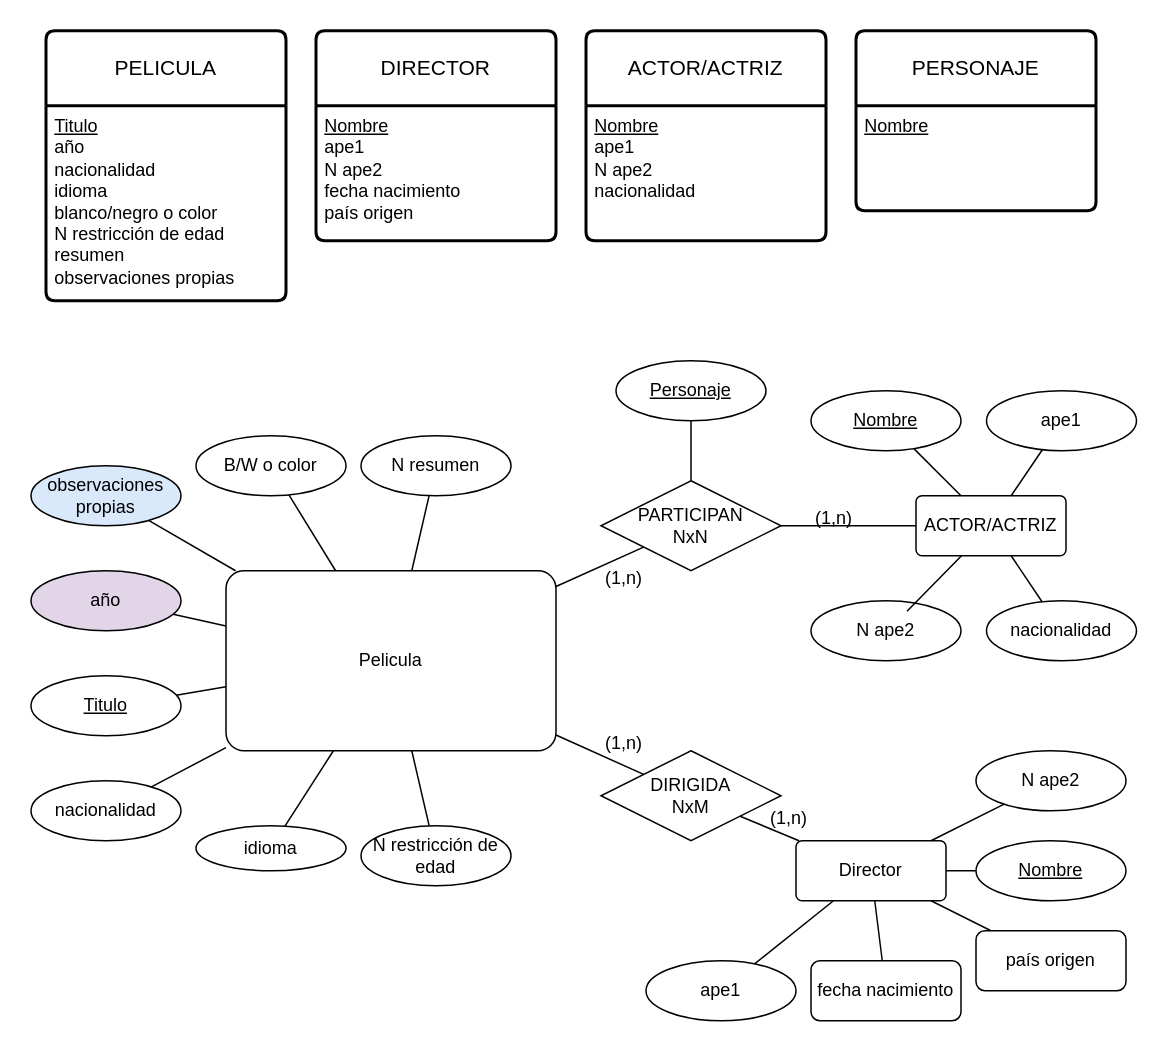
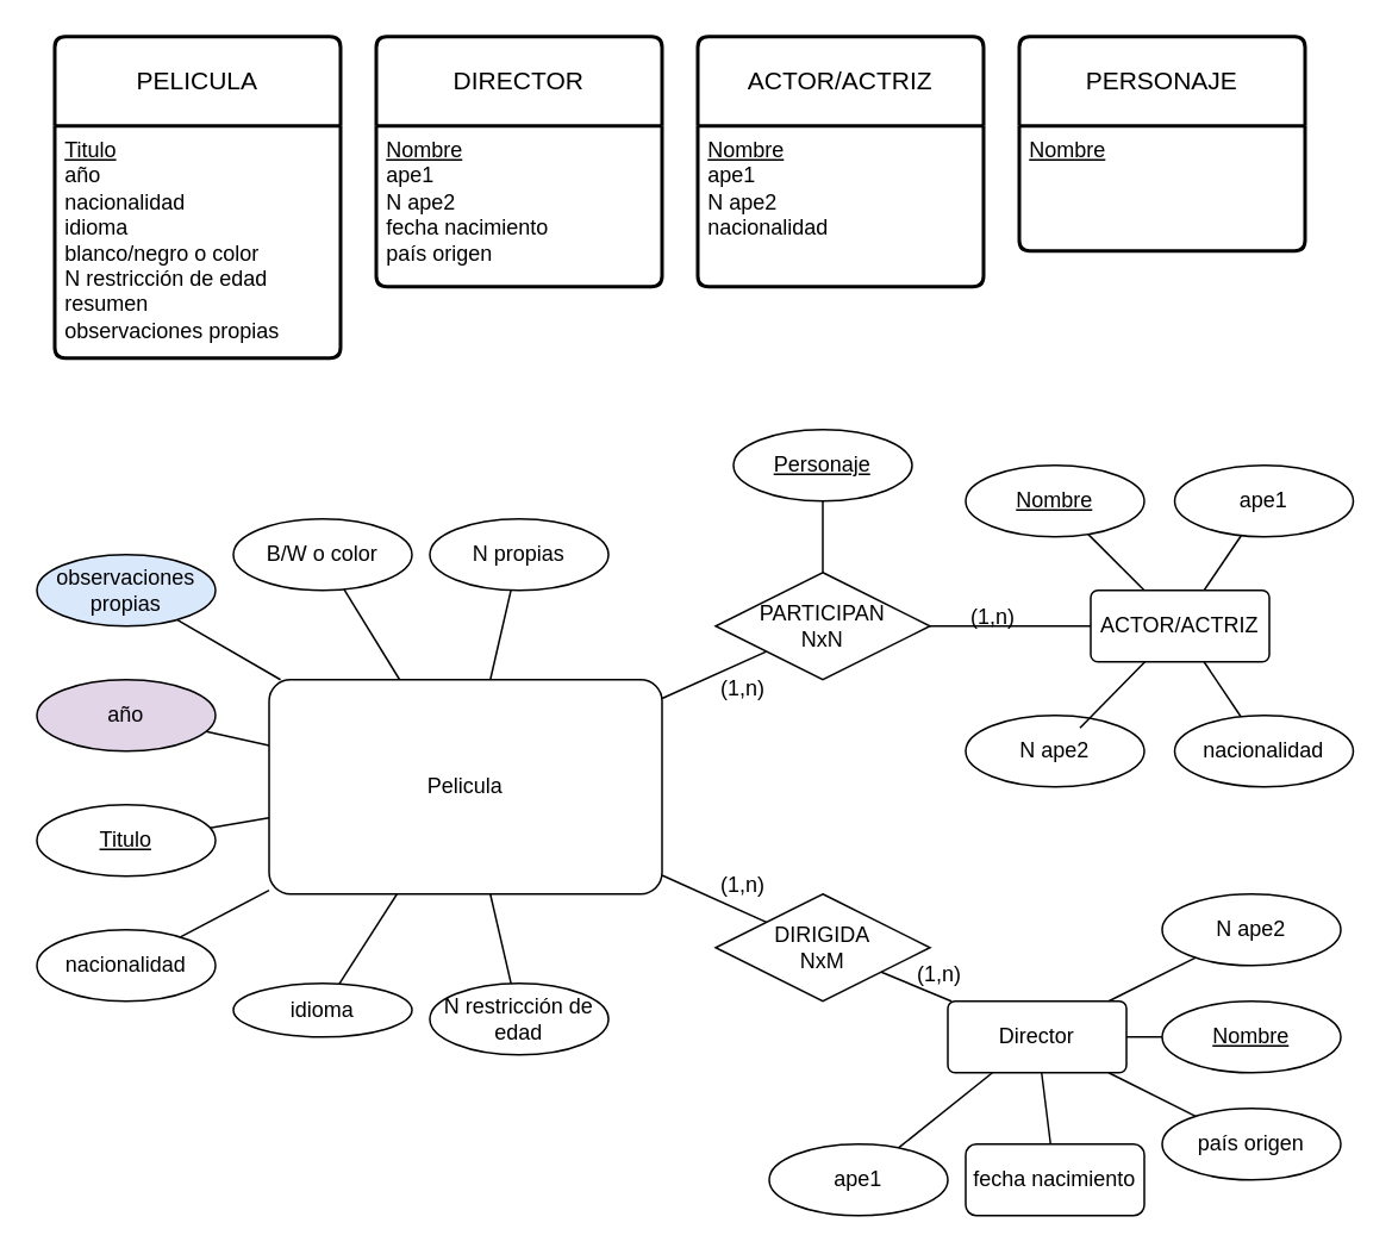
  <mxCell id="0" />
  <mxCell id="1" parent="0" />
  <mxCell id="2" value="PELICULA" style="swimlane;childLayout=stackLayout;horizontal=1;startSize=50;horizontalStack=0;rounded=1;fontSize=14;fontStyle=0;strokeWidth=2;resizeParent=0;resizeLast=1;shadow=0;dashed=0;align=center;arcSize=4;whiteSpace=wrap;html=1;" vertex="1" parent="1"><mxGeometry x="30" y="20" width="160" height="180" as="geometry" /></mxCell>
  <mxCell id="3" value="&lt;u&gt;Titulo&lt;br&gt;&lt;/u&gt;año&lt;br&gt;nacionalidad&lt;br&gt;idioma&lt;br&gt;blanco/negro o color&lt;br&gt;N restricción de edad&lt;br&gt;resumen&lt;br&gt;observaciones propias" style="align=left;strokeColor=none;fillColor=none;spacingLeft=4;fontSize=12;verticalAlign=top;resizable=0;rotatable=0;part=1;html=1;" vertex="1" parent="2"><mxGeometry y="50" width="160" height="130" as="geometry" /></mxCell>
  <mxCell id="4" value="DIRECTOR" style="swimlane;childLayout=stackLayout;horizontal=1;startSize=50;horizontalStack=0;rounded=1;fontSize=14;fontStyle=0;strokeWidth=2;resizeParent=0;resizeLast=1;shadow=0;dashed=0;align=center;arcSize=4;whiteSpace=wrap;html=1;" vertex="1" parent="1"><mxGeometry x="210" y="20" width="160" height="140" as="geometry" /></mxCell>
  <mxCell id="5" value="&lt;u&gt;Nombre&lt;/u&gt;&lt;br&gt;ape1&lt;br&gt;N ape2&lt;br&gt;fecha nacimiento&lt;br&gt;país origen" style="align=left;strokeColor=none;fillColor=none;spacingLeft=4;fontSize=12;verticalAlign=top;resizable=0;rotatable=0;part=1;html=1;" vertex="1" parent="4"><mxGeometry y="50" width="160" height="90" as="geometry" /></mxCell>
  <mxCell id="6" value="ACTOR/ACTRIZ" style="swimlane;childLayout=stackLayout;horizontal=1;startSize=50;horizontalStack=0;rounded=1;fontSize=14;fontStyle=0;strokeWidth=2;resizeParent=0;resizeLast=1;shadow=0;dashed=0;align=center;arcSize=4;whiteSpace=wrap;html=1;" vertex="1" parent="1"><mxGeometry x="390" y="20" width="160" height="140" as="geometry" /></mxCell>
  <mxCell id="7" value="&lt;u&gt;Nombre&lt;/u&gt;&lt;br&gt;ape1&lt;br&gt;N ape2&lt;br&gt;nacionalidad" style="align=left;strokeColor=none;fillColor=none;spacingLeft=4;fontSize=12;verticalAlign=top;resizable=0;rotatable=0;part=1;html=1;" vertex="1" parent="6"><mxGeometry y="50" width="160" height="90" as="geometry" /></mxCell>
  <mxCell id="8" value="Pelicula" style="rounded=1;arcSize=10;whiteSpace=wrap;html=1;align=center;" vertex="1" parent="1"><mxGeometry x="150" y="380" width="220" height="120" as="geometry" /></mxCell>
  <mxCell id="9" value="Titulo" style="ellipse;whiteSpace=wrap;html=1;align=center;fontStyle=4;" vertex="1" parent="1"><mxGeometry x="20" y="450" width="100" height="40" as="geometry" /></mxCell>
  <mxCell id="10" value="observaciones propias" style="ellipse;whiteSpace=wrap;html=1;align=center;fillColor=#dae8fc;" vertex="1" parent="1"><mxGeometry x="20" y="310" width="100" height="40" as="geometry" /></mxCell>
  <mxCell id="11" value="ape1" style="ellipse;whiteSpace=wrap;html=1;align=center;" vertex="1" parent="1"><mxGeometry x="657" y="260" width="100" height="40" as="geometry" /></mxCell>
  <mxCell id="12" value="N ape2" style="ellipse;whiteSpace=wrap;html=1;align=center;" vertex="1" parent="1"><mxGeometry x="650" y="500" width="100" height="40" as="geometry" /></mxCell>
  <mxCell id="13" value="ape1" style="ellipse;whiteSpace=wrap;html=1;align=center;" vertex="1" parent="1"><mxGeometry x="430" y="640" width="100" height="40" as="geometry" /></mxCell>
- <mxCell id="14" value="N resumen" style="ellipse;whiteSpace=wrap;html=1;align=center;" vertex="1" parent="1"><mxGeometry x="240" y="290" width="100" height="40" as="geometry" /></mxCell>
+ <mxCell id="14" value="N propias" style="ellipse;whiteSpace=wrap;html=1;align=center;" vertex="1" parent="1"><mxGeometry x="240" y="290" width="100" height="40" as="geometry" /></mxCell>
  <mxCell id="15" value="N restricción de edad" style="ellipse;whiteSpace=wrap;html=1;align=center;" vertex="1" parent="1"><mxGeometry x="240" y="550" width="100" height="40" as="geometry" /></mxCell>
  <mxCell id="16" value="B/W o color" style="ellipse;whiteSpace=wrap;html=1;align=center;" vertex="1" parent="1"><mxGeometry x="130" y="290" width="100" height="40" as="geometry" /></mxCell>
  <mxCell id="17" value="idioma" style="ellipse;whiteSpace=wrap;html=1;align=center;" vertex="1" parent="1"><mxGeometry x="130" y="550" width="100" height="30" as="geometry" /></mxCell>
  <mxCell id="18" value="nacionalidad" style="ellipse;whiteSpace=wrap;html=1;align=center;" vertex="1" parent="1"><mxGeometry x="20" y="520" width="100" height="40" as="geometry" /></mxCell>
  <mxCell id="19" value="año" style="ellipse;whiteSpace=wrap;html=1;align=center;fillColor=#e1d5e7;" vertex="1" parent="1"><mxGeometry x="20" y="380" width="100" height="40" as="geometry" /></mxCell>
  <mxCell id="20" value="PERSONAJE" style="swimlane;childLayout=stackLayout;horizontal=1;startSize=50;horizontalStack=0;rounded=1;fontSize=14;fontStyle=0;strokeWidth=2;resizeParent=0;resizeLast=1;shadow=0;dashed=0;align=center;arcSize=4;whiteSpace=wrap;html=1;" vertex="1" parent="1"><mxGeometry x="570" y="20" width="160" height="120" as="geometry" /></mxCell>
  <mxCell id="21" value="&lt;u&gt;Nombre&lt;/u&gt;&lt;br&gt;" style="align=left;strokeColor=none;fillColor=none;spacingLeft=4;fontSize=12;verticalAlign=top;resizable=0;rotatable=0;part=1;html=1;" vertex="1" parent="20"><mxGeometry y="50" width="160" height="70" as="geometry" /></mxCell>
  <mxCell id="22" value="Director" style="rounded=1;arcSize=10;whiteSpace=wrap;html=1;align=center;" vertex="1" parent="1"><mxGeometry x="530" y="560" width="100" height="40" as="geometry" /></mxCell>
  <mxCell id="23" value="" style="endArrow=none;html=1;rounded=0;" edge="1" parent="1" source="8" target="14"><mxGeometry relative="1" as="geometry"><mxPoint x="290" y="310" as="sourcePoint" /><mxPoint x="450" y="310" as="targetPoint" /></mxGeometry></mxCell>
  <mxCell id="24" value="" style="endArrow=none;html=1;rounded=0;" edge="1" parent="1" source="8" target="16"><mxGeometry relative="1" as="geometry"><mxPoint x="284" y="390" as="sourcePoint" /><mxPoint x="295" y="340" as="targetPoint" /></mxGeometry></mxCell>
  <mxCell id="25" value="" style="endArrow=none;html=1;rounded=0;" edge="1" parent="1" source="8" target="10"><mxGeometry relative="1" as="geometry"><mxPoint x="294" y="400" as="sourcePoint" /><mxPoint x="305" y="350" as="targetPoint" /></mxGeometry></mxCell>
  <mxCell id="26" value="" style="endArrow=none;html=1;rounded=0;" edge="1" parent="1" source="19" target="8"><mxGeometry relative="1" as="geometry"><mxPoint x="304" y="410" as="sourcePoint" /><mxPoint x="315" y="360" as="targetPoint" /></mxGeometry></mxCell>
  <mxCell id="27" value="" style="endArrow=none;html=1;rounded=0;" edge="1" parent="1" source="9" target="8"><mxGeometry relative="1" as="geometry"><mxPoint x="314" y="420" as="sourcePoint" /><mxPoint x="325" y="370" as="targetPoint" /></mxGeometry></mxCell>
  <mxCell id="28" value="" style="endArrow=none;html=1;rounded=0;" edge="1" parent="1" source="18" target="8"><mxGeometry relative="1" as="geometry"><mxPoint x="324" y="430" as="sourcePoint" /><mxPoint x="335" y="380" as="targetPoint" /></mxGeometry></mxCell>
  <mxCell id="29" value="" style="endArrow=none;html=1;rounded=0;" edge="1" parent="1" source="17" target="8"><mxGeometry relative="1" as="geometry"><mxPoint x="334" y="440" as="sourcePoint" /><mxPoint x="345" y="390" as="targetPoint" /></mxGeometry></mxCell>
  <mxCell id="30" value="" style="endArrow=none;html=1;rounded=0;" edge="1" parent="1" source="15" target="8"><mxGeometry relative="1" as="geometry"><mxPoint x="344" y="450" as="sourcePoint" /><mxPoint x="355" y="400" as="targetPoint" /></mxGeometry></mxCell>
  <mxCell id="31" value="DIRIGIDA&lt;br&gt;NxM" style="shape=rhombus;perimeter=rhombusPerimeter;whiteSpace=wrap;html=1;align=center;" vertex="1" parent="1"><mxGeometry x="400" y="500" width="120" height="60" as="geometry" /></mxCell>
  <mxCell id="32" value="" style="endArrow=none;html=1;rounded=0;" edge="1" parent="1" source="8" target="31"><mxGeometry relative="1" as="geometry"><mxPoint x="290" y="310" as="sourcePoint" /><mxPoint x="450" y="310" as="targetPoint" /></mxGeometry></mxCell>
  <mxCell id="33" value="" style="endArrow=none;html=1;rounded=0;" edge="1" parent="1" source="31" target="22"><mxGeometry relative="1" as="geometry"><mxPoint x="380" y="500" as="sourcePoint" /><mxPoint x="438" y="526" as="targetPoint" /></mxGeometry></mxCell>
  <mxCell id="34" value="Nombre" style="ellipse;whiteSpace=wrap;html=1;align=center;fontStyle=4;" vertex="1" parent="1"><mxGeometry x="650" y="560" width="100" height="40" as="geometry" /></mxCell>
  <mxCell id="35" value="fecha nacimiento" style="whiteSpace=wrap;html=1;align=center;rounded=1;" vertex="1" parent="1"><mxGeometry x="540" y="640" width="100" height="40" as="geometry" /></mxCell>
- <mxCell id="36" value="país origen" style="whiteSpace=wrap;html=1;align=center;rounded=1;" vertex="1" parent="1"><mxGeometry x="650" y="620" width="100" height="40" as="geometry" /></mxCell>
+ <mxCell id="36" value="país origen" style="ellipse;whiteSpace=wrap;html=1;align=center;" vertex="1" parent="1"><mxGeometry x="650" y="620" width="100" height="40" as="geometry" /></mxCell>
  <mxCell id="37" value="" style="endArrow=none;html=1;rounded=0;" edge="1" parent="1" source="13" target="22"><mxGeometry relative="1" as="geometry"><mxPoint x="290" y="310" as="sourcePoint" /><mxPoint x="450" y="310" as="targetPoint" /></mxGeometry></mxCell>
  <mxCell id="38" value="" style="endArrow=none;html=1;rounded=0;" edge="1" parent="1" source="35" target="22"><mxGeometry relative="1" as="geometry"><mxPoint x="512" y="652" as="sourcePoint" /><mxPoint x="565" y="610" as="targetPoint" /></mxGeometry></mxCell>
  <mxCell id="39" value="" style="endArrow=none;html=1;rounded=0;" edge="1" parent="1" source="36" target="22"><mxGeometry relative="1" as="geometry"><mxPoint x="522" y="662" as="sourcePoint" /><mxPoint x="575" y="620" as="targetPoint" /></mxGeometry></mxCell>
  <mxCell id="40" value="" style="endArrow=none;html=1;rounded=0;" edge="1" parent="1" source="34" target="22"><mxGeometry relative="1" as="geometry"><mxPoint x="532" y="672" as="sourcePoint" /><mxPoint x="585" y="630" as="targetPoint" /></mxGeometry></mxCell>
  <mxCell id="41" value="" style="endArrow=none;html=1;rounded=0;" edge="1" parent="1" source="12" target="22"><mxGeometry relative="1" as="geometry"><mxPoint x="542" y="682" as="sourcePoint" /><mxPoint x="595" y="640" as="targetPoint" /></mxGeometry></mxCell>
  <mxCell id="42" value="(1,n)" style="text;html=1;align=center;verticalAlign=middle;resizable=0;points=[];autosize=1;strokeColor=none;fillColor=none;" vertex="1" parent="1"><mxGeometry x="390" y="480" width="50" height="30" as="geometry" /></mxCell>
  <mxCell id="43" value="(1,n)" style="text;html=1;align=center;verticalAlign=middle;resizable=0;points=[];autosize=1;strokeColor=none;fillColor=none;" vertex="1" parent="1"><mxGeometry x="500" y="530" width="50" height="30" as="geometry" /></mxCell>
  <mxCell id="44" value="ACTOR/ACTRIZ" style="rounded=1;arcSize=10;whiteSpace=wrap;html=1;align=center;" vertex="1" parent="1"><mxGeometry x="610" y="330" width="100" height="40" as="geometry" /></mxCell>
  <mxCell id="45" value="N ape2" style="ellipse;whiteSpace=wrap;html=1;align=center;" vertex="1" parent="1"><mxGeometry x="540" y="400" width="100" height="40" as="geometry" /></mxCell>
  <mxCell id="46" value="Personaje" style="ellipse;whiteSpace=wrap;html=1;align=center;fontStyle=4;" vertex="1" parent="1"><mxGeometry x="410" y="240" width="100" height="40" as="geometry" /></mxCell>
  <mxCell id="47" value="" style="endArrow=none;html=1;rounded=0;" edge="1" parent="1" source="46" target="56"><mxGeometry relative="1" as="geometry"><mxPoint x="350" y="310" as="sourcePoint" /><mxPoint x="477.5" y="330" as="targetPoint" /></mxGeometry></mxCell>
  <mxCell id="48" value="" style="endArrow=none;html=1;rounded=0;" edge="1" parent="1" source="8" target="56"><mxGeometry relative="1" as="geometry"><mxPoint x="462" y="299" as="sourcePoint" /><mxPoint x="440" y="369.565" as="targetPoint" /></mxGeometry></mxCell>
  <mxCell id="49" value="" style="endArrow=none;html=1;rounded=0;" edge="1" parent="1" source="56" target="44"><mxGeometry relative="1" as="geometry"><mxPoint x="540" y="350" as="sourcePoint" /><mxPoint x="690" y="350" as="targetPoint" /></mxGeometry></mxCell>
  <mxCell id="50" value="nacionalidad" style="ellipse;whiteSpace=wrap;html=1;align=center;" vertex="1" parent="1"><mxGeometry x="657" y="400" width="100" height="40" as="geometry" /></mxCell>
  <mxCell id="51" value="Nombre" style="ellipse;whiteSpace=wrap;html=1;align=center;fontStyle=4;" vertex="1" parent="1"><mxGeometry x="540" y="260" width="100" height="40" as="geometry" /></mxCell>
  <mxCell id="52" value="" style="endArrow=none;html=1;rounded=0;" edge="1" parent="1" source="51" target="44"><mxGeometry relative="1" as="geometry"><mxPoint x="500" y="350" as="sourcePoint" /><mxPoint x="660" y="350" as="targetPoint" /></mxGeometry></mxCell>
  <mxCell id="53" value="" style="endArrow=none;html=1;rounded=0;" edge="1" parent="1" source="11" target="44"><mxGeometry relative="1" as="geometry"><mxPoint x="619" y="309" as="sourcePoint" /><mxPoint x="650" y="340" as="targetPoint" /></mxGeometry></mxCell>
  <mxCell id="54" value="" style="endArrow=none;html=1;rounded=0;exitX=0.64;exitY=0.175;exitDx=0;exitDy=0;exitPerimeter=0;" edge="1" parent="1" source="45" target="44"><mxGeometry relative="1" as="geometry"><mxPoint x="629" y="319" as="sourcePoint" /><mxPoint x="660" y="350" as="targetPoint" /></mxGeometry></mxCell>
  <mxCell id="55" value="" style="endArrow=none;html=1;rounded=0;" edge="1" parent="1" source="44" target="50"><mxGeometry relative="1" as="geometry"><mxPoint x="639" y="329" as="sourcePoint" /><mxPoint x="670" y="360" as="targetPoint" /></mxGeometry></mxCell>
  <mxCell id="56" value="PARTICIPAN&lt;br&gt;NxN" style="shape=rhombus;perimeter=rhombusPerimeter;whiteSpace=wrap;html=1;align=center;" vertex="1" parent="1"><mxGeometry x="400" y="320" width="120" height="60" as="geometry" /></mxCell>
  <mxCell id="57" value="(1,n)" style="text;html=1;align=center;verticalAlign=middle;resizable=0;points=[];autosize=1;strokeColor=none;fillColor=none;" vertex="1" parent="1"><mxGeometry x="390" y="370" width="50" height="30" as="geometry" /></mxCell>
  <mxCell id="58" value="(1,n)" style="text;html=1;align=center;verticalAlign=middle;resizable=0;points=[];autosize=1;strokeColor=none;fillColor=none;" vertex="1" parent="1"><mxGeometry x="530" y="330" width="50" height="30" as="geometry" /></mxCell>
